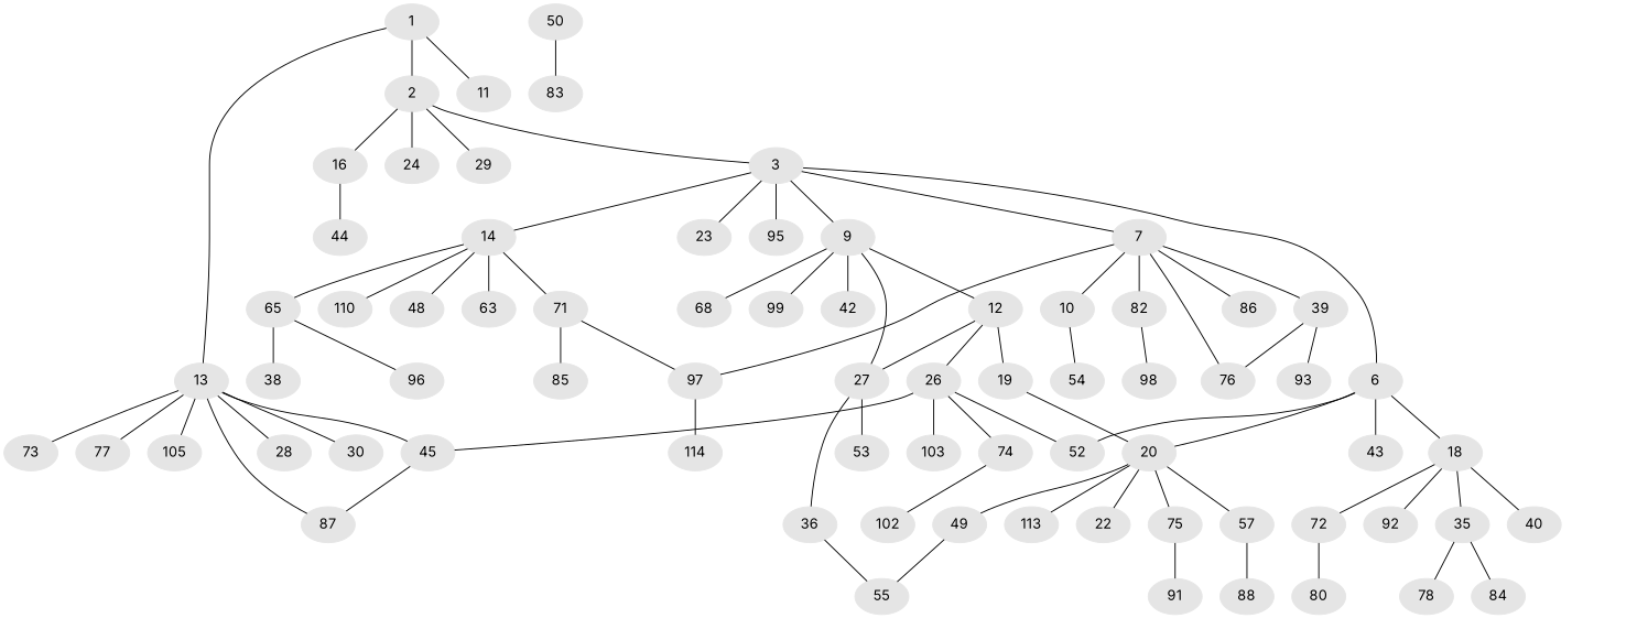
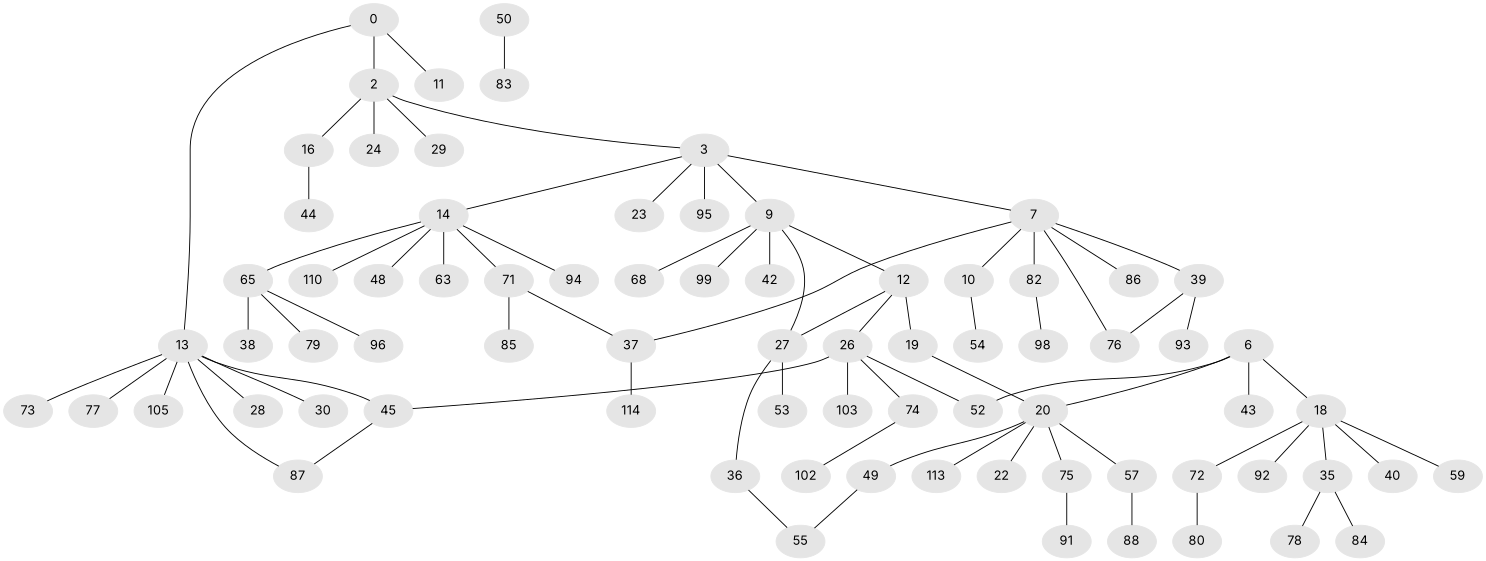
  graph {
    fontname=Inter
    node [color=gray90 fontname=Inter style=filled]
    edge [fontname=Inter]
-   1 [super="+46"]
+   1 [super="+46" label=0]
    2 [super="+4"]
    11
    13 [super="+21"]
    3 [super="+5"]
    16 [super="+62"]
    24
    29 [super="+58"]
    28
    30
    45 [super="+47"]
    73
    77
    87 [super="+89"]
    105
    6 [super="+8"]
    7 [super="+15"]
    9 [super="+34"]
    14 [super="+61"]
    23
    95 [super="+115"]
    44
    18 [super="+25"]
    20 [super="+37"]
    43
    52 [super="+60"]
    10
    39 [super="+41"]
    82
    86
-   97
+   97 [label=37]
    76
    12 [super="+17"]
    27 [super="+33"]
    42 [super="+56"]
    68
    99 [super="+101"]
    48
    63
    65 [super="+66"]
    71
+   94
    110
    35 [super="+69"]
    40 [super="+81"]
+   59
    72
    92
    22 [super="+90"]
    49 [super="+107"]
    57 [super="+100"]
    75
    113
    54 [super="+70"]
    93
    50 [super="+64"]
    83
    98 [super="+104"]
    114
    19 [super="+32"]
    26 [super="+31"]
    36 [super="+106"]
    53
    74 [super="+111"]
    103
    38
+   79
    96
    85 [super="+109"]
    78
    84
    80 [super="+108"]
    55
    88 [super="+112"]
    91
    102
    1 -- 2
    1 -- 11
    1 -- 13
    2 -- 3
    2 -- 16
    2 -- 24
    2 -- 29
    13 -- 28
    13 -- 30
    13 -- 45
    13 -- 73
    13 -- 77
    13 -- 87
    13 -- 105
-   3 -- 6
    3 -- 7
    3 -- 9
    3 -- 14
    3 -- 23
    3 -- 95
    16 -- 44
    45 -- 87
    6 -- 18
    6 -- 20
    6 -- 43
    6 -- 52
    7 -- 10
    7 -- 39
    7 -- 82
    7 -- 86
    7 -- 97
    7 -- 76
    9 -- 12
    9 -- 27
    9 -- 42
    9 -- 68
    9 -- 99
    14 -- 48
    14 -- 63
    14 -- 65
    14 -- 71
+   14 -- 94
    14 -- 110
    18 -- 35
    18 -- 40
+   18 -- 59
    18 -- 72
    18 -- 92
    20 -- 22
    20 -- 49
    20 -- 57
    20 -- 75
    20 -- 113
    10 -- 54
    39 -- 76
    39 -- 93
    82 -- 98
    97 -- 114
    12 -- 27
    12 -- 19
    12 -- 26
    27 -- 36
    27 -- 53
    65 -- 38
+   65 -- 79
    65 -- 96
    71 -- 97
    71 -- 85
    35 -- 78
    35 -- 84
    72 -- 80
    49 -- 55
    57 -- 88
    75 -- 91
    50 -- 83
    19 -- 20
    26 -- 45
    26 -- 52
    26 -- 74
    26 -- 103
    36 -- 55
    74 -- 102
  }
